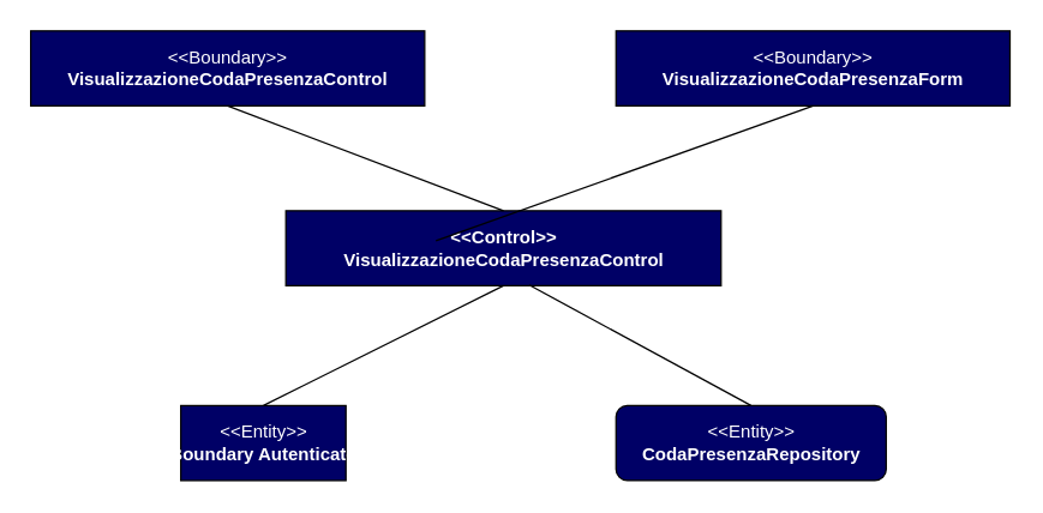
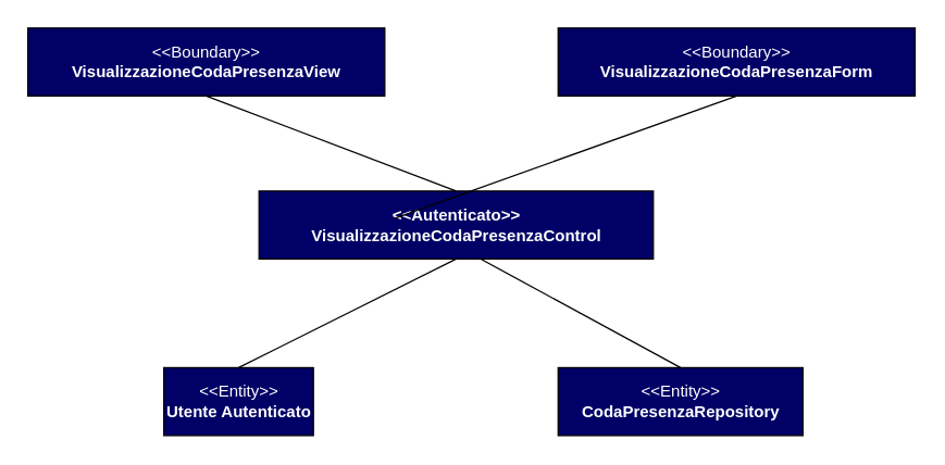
  <mxCell id="0" style=";html=1;" />
  <mxCell id="1" style=";html=1;" parent="0" />
- <mxCell id="2" value="&lt;font color=&quot;#ffffff&quot;&gt;&amp;lt;&amp;lt;Entity&amp;gt;&amp;gt;&lt;br&gt;&lt;/font&gt;&lt;b&gt;&lt;font color=&quot;#ffffff&quot;&gt;Boundary Autenticato&lt;/font&gt;&lt;br&gt;&lt;/b&gt;" style="html=1;fillColor=#000066;" parent="1" vertex="1"><mxGeometry x="120" y="270" width="110" height="50" as="geometry" /></mxCell>
- <mxCell id="3" value="&lt;font color=&quot;#ffffff&quot;&gt;&amp;lt;&amp;lt;Boundary&amp;gt;&amp;gt;&lt;br&gt;&lt;b&gt;VisualizzazioneCodaPresenzaControl&lt;/b&gt;&lt;/font&gt;" style="html=1;fillColor=#000066;" parent="1" vertex="1"><mxGeometry x="20" y="20" width="262.5" height="50" as="geometry" /></mxCell>
- <mxCell id="4" value="&lt;b&gt;&lt;font color=&quot;#ffffff&quot;&gt;&amp;lt;&amp;lt;Control&amp;gt;&amp;gt;&lt;br&gt;VisualizzazioneCodaPresenzaControl&lt;/font&gt;&lt;br&gt;&lt;/b&gt;" style="html=1;fillColor=#000066;" parent="1" vertex="1"><mxGeometry x="190" y="140" width="290" height="50" as="geometry" /></mxCell>
+ <mxCell id="2" value="&lt;font color=&quot;#ffffff&quot;&gt;&amp;lt;&amp;lt;Entity&amp;gt;&amp;gt;&lt;br&gt;&lt;/font&gt;&lt;b&gt;&lt;font color=&quot;#ffffff&quot;&gt;Utente Autenticato&lt;/font&gt;&lt;br&gt;&lt;/b&gt;" style="html=1;fillColor=#000066;" parent="1" vertex="1"><mxGeometry x="120" y="270" width="110" height="50" as="geometry" /></mxCell>
+ <mxCell id="3" value="&lt;font color=&quot;#ffffff&quot;&gt;&amp;lt;&amp;lt;Boundary&amp;gt;&amp;gt;&lt;br&gt;&lt;b&gt;VisualizzazioneCodaPresenzaView&lt;/b&gt;&lt;/font&gt;" style="html=1;fillColor=#000066;" parent="1" vertex="1"><mxGeometry x="20" y="20" width="262.5" height="50" as="geometry" /></mxCell>
+ <mxCell id="4" value="&lt;b&gt;&lt;font color=&quot;#ffffff&quot;&gt;&amp;lt;&amp;lt;Autenticato&amp;gt;&amp;gt;&lt;br&gt;VisualizzazioneCodaPresenzaControl&lt;/font&gt;&lt;br&gt;&lt;/b&gt;" style="html=1;fillColor=#000066;" parent="1" vertex="1"><mxGeometry x="190" y="140" width="290" height="50" as="geometry" /></mxCell>
  <mxCell id="5" value="" style="endArrow=none;html=1;entryX=0.5;entryY=1;entryDx=0;entryDy=0;exitX=0.5;exitY=0;exitDx=0;exitDy=0;" parent="1" source="4" target="3" edge="1"><mxGeometry width="50" height="50" relative="1" as="geometry"><mxPoint x="450" y="220" as="sourcePoint" /><mxPoint x="500" y="170" as="targetPoint" /></mxGeometry></mxCell>
  <mxCell id="6" value="" style="endArrow=none;html=1;entryX=0.5;entryY=1;entryDx=0;entryDy=0;exitX=0.5;exitY=0;exitDx=0;exitDy=0;" parent="1" source="2" target="4" edge="1"><mxGeometry width="50" height="50" relative="1" as="geometry"><mxPoint x="400" y="260" as="sourcePoint" /><mxPoint x="315" y="190" as="targetPoint" /></mxGeometry></mxCell>
- <mxCell id="7" value="&lt;font color=&quot;#ffffff&quot;&gt;&amp;lt;&amp;lt;Entity&amp;gt;&amp;gt;&lt;br&gt;&lt;/font&gt;&lt;b&gt;&lt;font color=&quot;#ffffff&quot;&gt;CodaPresenzaRepository&lt;/font&gt;&lt;br&gt;&lt;/b&gt;" style="html=1;fillColor=#000066;rounded=1;" parent="1" vertex="1"><mxGeometry x="410" y="270" width="180" height="50" as="geometry" /></mxCell>
+ <mxCell id="7" value="&lt;font color=&quot;#ffffff&quot;&gt;&amp;lt;&amp;lt;Entity&amp;gt;&amp;gt;&lt;br&gt;&lt;/font&gt;&lt;b&gt;&lt;font color=&quot;#ffffff&quot;&gt;CodaPresenzaRepository&lt;/font&gt;&lt;br&gt;&lt;/b&gt;" style="html=1;fillColor=#000066;" parent="1" vertex="1"><mxGeometry x="410" y="270" width="180" height="50" as="geometry" /></mxCell>
  <mxCell id="8" value="" style="endArrow=none;html=1;entryX=0.5;entryY=0;entryDx=0;entryDy=0;exitX=0.559;exitY=0.99;exitDx=0;exitDy=0;exitPerimeter=0;" parent="1" source="4" target="7" edge="1"><mxGeometry width="50" height="50" relative="1" as="geometry"><mxPoint x="350" y="192" as="sourcePoint" /><mxPoint x="510" y="270" as="targetPoint" /></mxGeometry></mxCell>
  <mxCell id="9" value="&lt;font color=&quot;#ffffff&quot;&gt;&amp;lt;&amp;lt;Boundary&amp;gt;&amp;gt;&lt;br&gt;&lt;b&gt;VisualizzazioneCodaPresenzaForm&lt;/b&gt;&lt;/font&gt;" style="html=1;fillColor=#000066;" parent="1" vertex="1"><mxGeometry x="410" y="20" width="262.5" height="50" as="geometry" /></mxCell>
  <mxCell id="10" value="" style="endArrow=none;html=1;entryX=0.5;entryY=1;entryDx=0;entryDy=0;" parent="1" target="9" edge="1"><mxGeometry width="50" height="50" relative="1" as="geometry"><mxPoint x="290" y="160" as="sourcePoint" /><mxPoint x="340" y="110" as="targetPoint" /></mxGeometry></mxCell>
